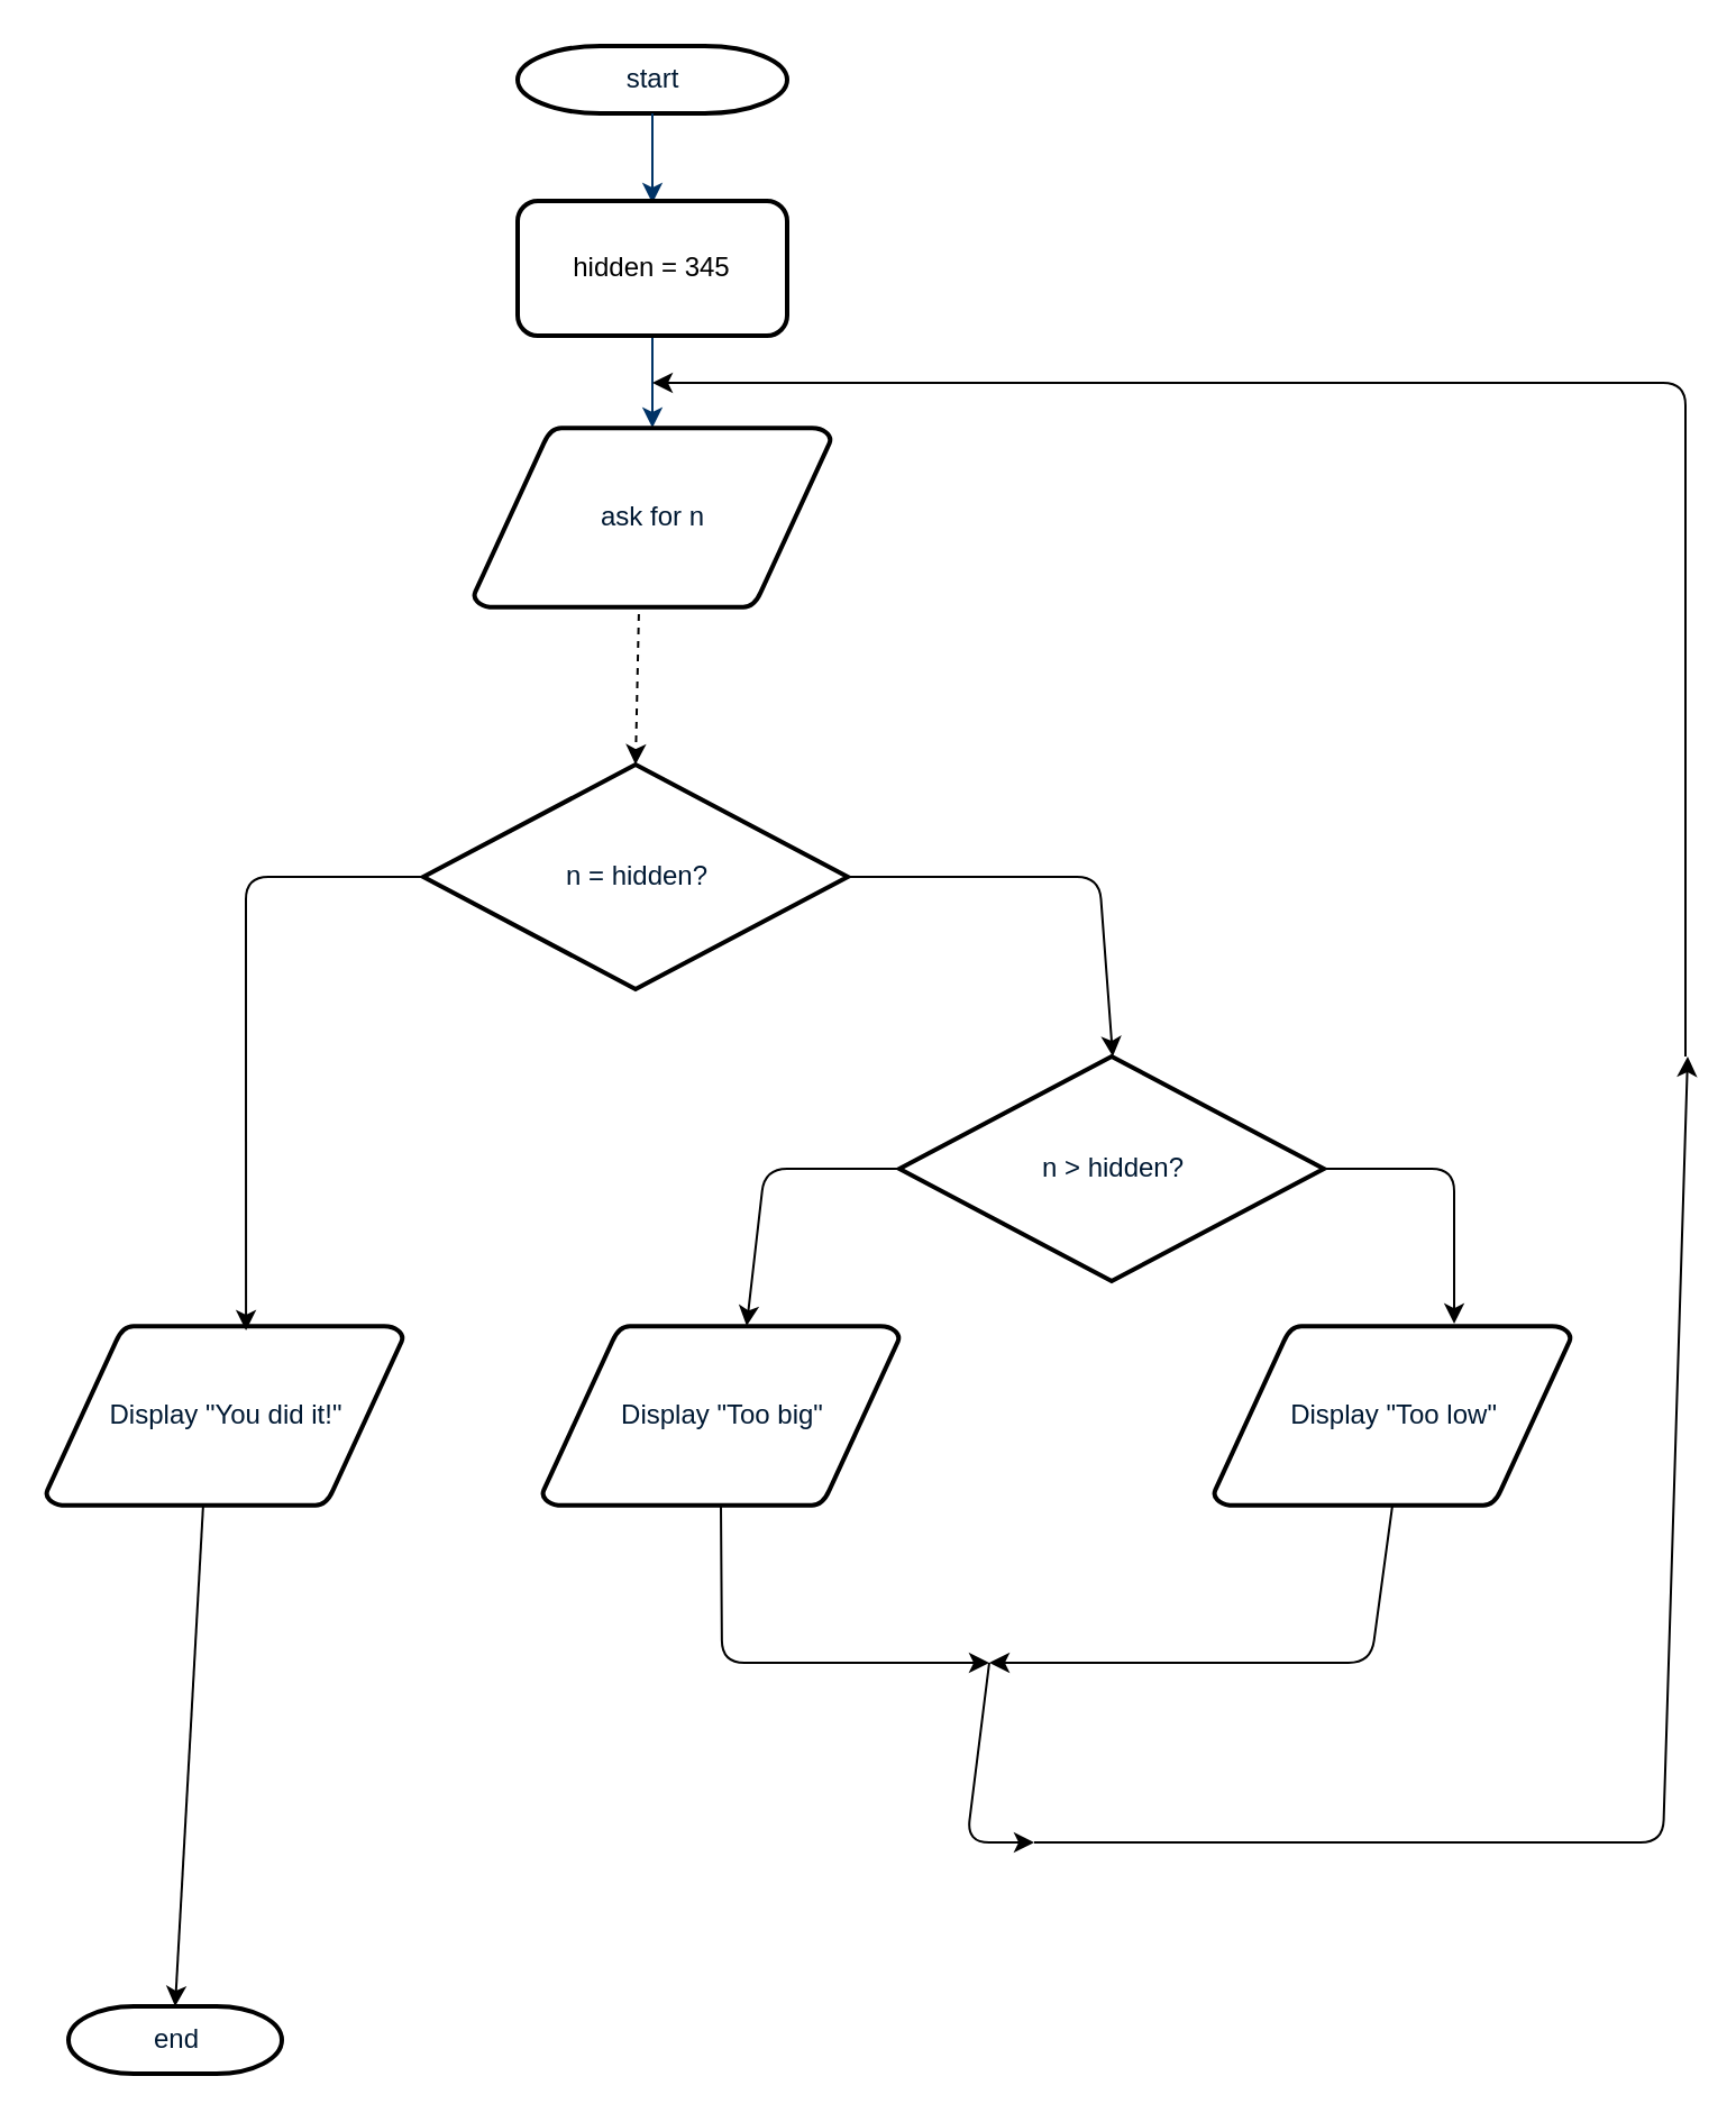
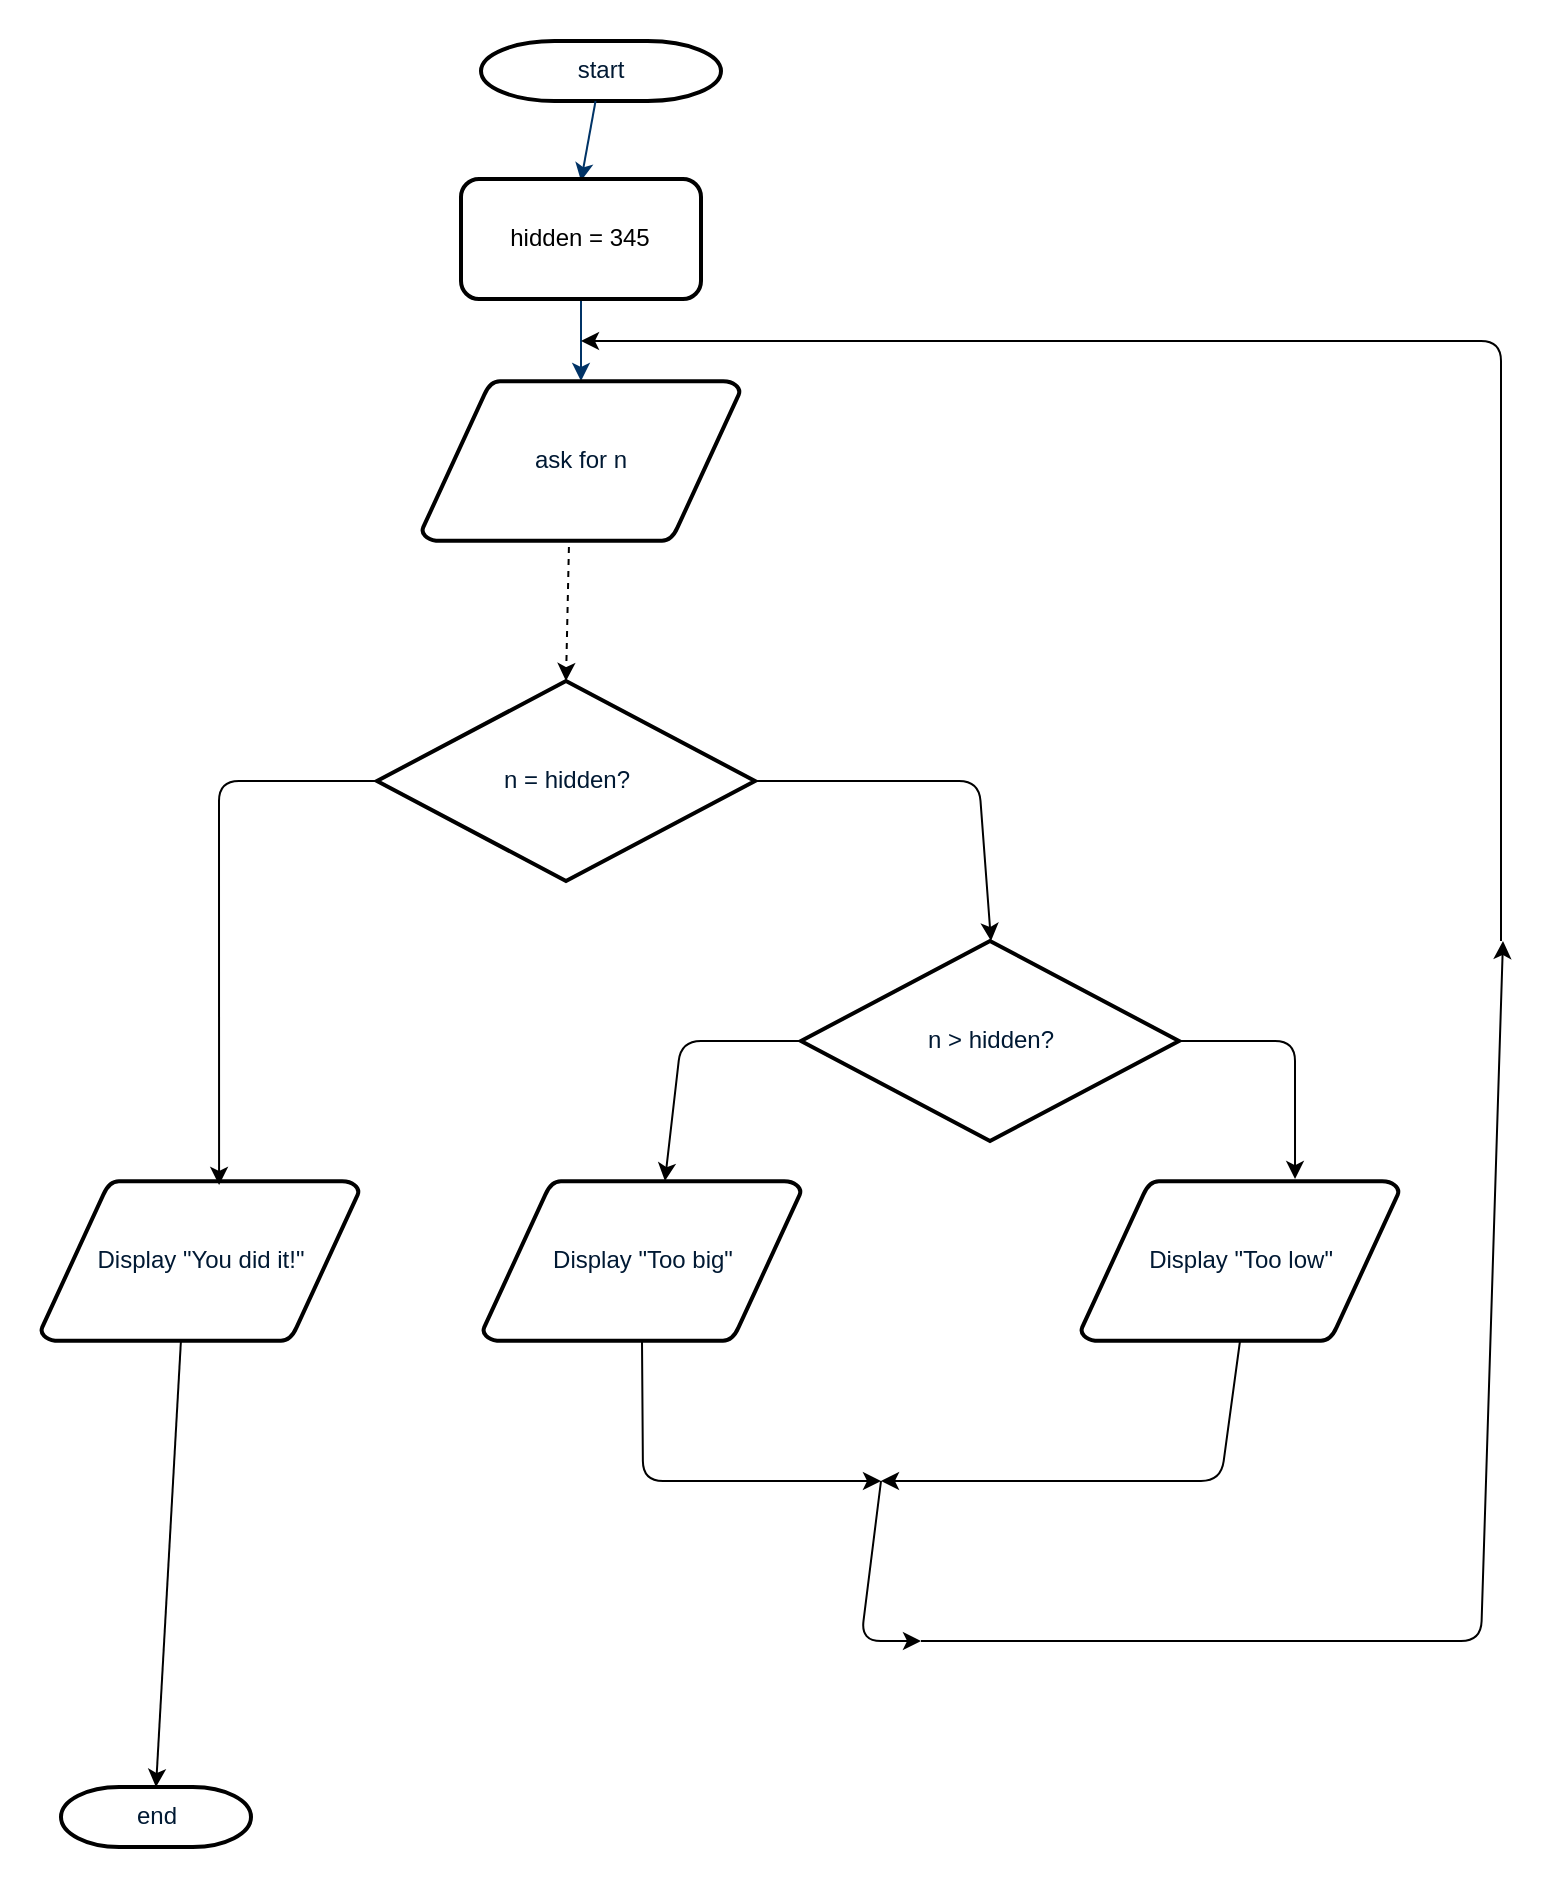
  <mxCell id="0" />
  <mxCell id="1" parent="0" />
- <mxCell id="2" value="start" style="shape=mxgraph.flowchart.terminator;fillColor=#FFFFFF;strokeColor=#000000;strokeWidth=2;gradientColor=none;gradientDirection=north;fontColor=#001933;fontStyle=0;html=1;" vertex="1" parent="1"><mxGeometry x="230" y="20" width="120" height="30" as="geometry" /></mxCell>
+ <mxCell id="2" value="start" style="shape=mxgraph.flowchart.terminator;fillColor=#FFFFFF;strokeColor=#000000;strokeWidth=2;gradientColor=none;gradientDirection=north;fontColor=#001933;fontStyle=0;html=1;" vertex="1" parent="1"><mxGeometry x="240" y="20" width="120" height="30" as="geometry" /></mxCell>
  <mxCell id="3" style="fontColor=#001933;fontStyle=1;strokeColor=#003366;strokeWidth=1;html=1;" edge="1" parent="1" source="2"><mxGeometry relative="1" as="geometry"><mxPoint x="290" y="90" as="targetPoint" /></mxGeometry></mxCell>
  <mxCell id="4" style="fontColor=#001933;fontStyle=1;strokeColor=#003366;strokeWidth=1;html=1;" edge="1" parent="1" source="5" target="7"><mxGeometry relative="1" as="geometry"><mxPoint x="290" y="170" as="sourcePoint" /><mxPoint x="290" y="210" as="targetPoint" /></mxGeometry></mxCell>
  <mxCell id="5" value="hidden = 345" style="rounded=1;whiteSpace=wrap;html=1;strokeWidth=2;" vertex="1" parent="1"><mxGeometry x="230" y="89" width="120" height="60" as="geometry" /></mxCell>
  <mxCell id="6" value="n = hidden?" style="shape=mxgraph.flowchart.decision;fillColor=#FFFFFF;strokeColor=#000000;strokeWidth=2;gradientColor=none;gradientDirection=north;fontColor=#001933;fontStyle=0;html=1;" vertex="1" parent="1"><mxGeometry x="188" y="340" width="189" height="100" as="geometry" /></mxCell>
  <mxCell id="7" value="ask for n" style="shape=mxgraph.flowchart.data;fillColor=#FFFFFF;strokeColor=#000000;strokeWidth=2;gradientColor=none;gradientDirection=north;fontColor=#001933;fontStyle=0;html=1;" vertex="1" parent="1"><mxGeometry x="210.5" y="190" width="159" height="80" as="geometry" /></mxCell>
  <mxCell id="8" value="n &amp;gt; hidden?" style="shape=mxgraph.flowchart.decision;fillColor=#FFFFFF;strokeColor=#000000;strokeWidth=2;gradientColor=none;gradientDirection=north;fontColor=#001933;fontStyle=0;html=1;" vertex="1" parent="1"><mxGeometry x="400" y="470" width="189" height="100" as="geometry" /></mxCell>
  <mxCell id="9" value="" style="endArrow=classic;html=1;exitX=1;exitY=0.5;exitDx=0;exitDy=0;exitPerimeter=0;" edge="1" parent="1" source="6"><mxGeometry width="50" height="50" relative="1" as="geometry"><mxPoint x="190" y="640" as="sourcePoint" /><mxPoint x="495" y="470" as="targetPoint" /><Array as="points"><mxPoint x="489" y="390" /></Array></mxGeometry></mxCell>
  <mxCell id="10" value="Display &quot;Too big&quot;" style="shape=mxgraph.flowchart.data;fillColor=#FFFFFF;strokeColor=#000000;strokeWidth=2;gradientColor=none;gradientDirection=north;fontColor=#001933;fontStyle=0;html=1;" vertex="1" parent="1"><mxGeometry x="241" y="590" width="159" height="80" as="geometry" /></mxCell>
  <mxCell id="11" value="Display &quot;Too low&quot;" style="shape=mxgraph.flowchart.data;fillColor=#FFFFFF;strokeColor=#000000;strokeWidth=2;gradientColor=none;gradientDirection=north;fontColor=#001933;fontStyle=0;html=1;" vertex="1" parent="1"><mxGeometry x="540" y="590" width="159" height="80" as="geometry" /></mxCell>
  <mxCell id="12" value="Display &quot;You did it!&quot;" style="shape=mxgraph.flowchart.data;fillColor=#FFFFFF;strokeColor=#000000;strokeWidth=2;gradientColor=none;gradientDirection=north;fontColor=#001933;fontStyle=0;html=1;" vertex="1" parent="1"><mxGeometry x="20" y="590" width="159" height="80" as="geometry" /></mxCell>
  <mxCell id="13" value="" style="endArrow=classic;html=1;exitX=0.462;exitY=1.038;exitDx=0;exitDy=0;exitPerimeter=0;entryX=0.5;entryY=0;entryDx=0;entryDy=0;entryPerimeter=0;dashed=1;" edge="1" parent="1" source="7" target="6"><mxGeometry width="50" height="50" relative="1" as="geometry"><mxPoint x="520" y="400" as="sourcePoint" /><mxPoint x="570" y="350" as="targetPoint" /></mxGeometry></mxCell>
  <mxCell id="14" value="" style="endArrow=classic;html=1;entryX=0.673;entryY=-0.012;entryDx=0;entryDy=0;entryPerimeter=0;" edge="1" parent="1" target="11"><mxGeometry width="50" height="50" relative="1" as="geometry"><mxPoint x="590" y="520" as="sourcePoint" /><mxPoint x="644.5" y="480" as="targetPoint" /><Array as="points"><mxPoint x="647" y="520" /></Array></mxGeometry></mxCell>
  <mxCell id="15" value="" style="endArrow=classic;html=1;entryX=0.572;entryY=0;entryDx=0;entryDy=0;entryPerimeter=0;exitX=0;exitY=0.5;exitDx=0;exitDy=0;exitPerimeter=0;" edge="1" parent="1" source="8" target="10"><mxGeometry width="50" height="50" relative="1" as="geometry"><mxPoint x="0" y="900" as="sourcePoint" /><mxPoint x="50" y="850" as="targetPoint" /><Array as="points"><mxPoint x="340" y="520" /></Array></mxGeometry></mxCell>
  <mxCell id="16" value="" style="endArrow=classic;html=1;entryX=0.56;entryY=0.025;entryDx=0;entryDy=0;entryPerimeter=0;exitX=0;exitY=0.5;exitDx=0;exitDy=0;exitPerimeter=0;" edge="1" parent="1" source="6" target="12"><mxGeometry width="50" height="50" relative="1" as="geometry"><mxPoint x="10" y="820" as="sourcePoint" /><mxPoint x="60" y="770" as="targetPoint" /><Array as="points"><mxPoint x="109" y="390" /></Array></mxGeometry></mxCell>
  <mxCell id="17" value="" style="endArrow=classic;html=1;" edge="1" parent="1"><mxGeometry width="50" height="50" relative="1" as="geometry"><mxPoint x="460" y="820" as="sourcePoint" /><mxPoint x="751" y="470" as="targetPoint" /><Array as="points"><mxPoint x="740" y="820" /></Array></mxGeometry></mxCell>
  <mxCell id="18" value="" style="endArrow=classic;html=1;exitX=0.5;exitY=1;exitDx=0;exitDy=0;exitPerimeter=0;" edge="1" parent="1" source="10"><mxGeometry width="50" height="50" relative="1" as="geometry"><mxPoint x="295.5" y="730" as="sourcePoint" /><mxPoint x="440" y="740" as="targetPoint" /><Array as="points"><mxPoint x="321" y="740" /></Array></mxGeometry></mxCell>
  <mxCell id="19" value="" style="endArrow=classic;html=1;exitX=0.5;exitY=1;exitDx=0;exitDy=0;exitPerimeter=0;" edge="1" parent="1" source="11"><mxGeometry width="50" height="50" relative="1" as="geometry"><mxPoint x="560" y="750" as="sourcePoint" /><mxPoint x="440" y="740" as="targetPoint" /><Array as="points"><mxPoint x="610" y="740" /></Array></mxGeometry></mxCell>
  <mxCell id="20" value="" style="endArrow=classic;html=1;" edge="1" parent="1"><mxGeometry width="50" height="50" relative="1" as="geometry"><mxPoint x="440" y="740" as="sourcePoint" /><mxPoint x="460" y="820" as="targetPoint" /><Array as="points"><mxPoint x="430" y="820" /></Array></mxGeometry></mxCell>
  <mxCell id="21" value="" style="endArrow=classic;html=1;" edge="1" parent="1"><mxGeometry width="50" height="50" relative="1" as="geometry"><mxPoint x="750" y="470" as="sourcePoint" /><mxPoint x="290" y="170" as="targetPoint" /><Array as="points"><mxPoint x="750" y="170" /></Array></mxGeometry></mxCell>
  <mxCell id="22" value="end" style="shape=mxgraph.flowchart.terminator;fillColor=#FFFFFF;strokeColor=#000000;strokeWidth=2;gradientColor=none;gradientDirection=north;fontColor=#001933;fontStyle=0;html=1;" vertex="1" parent="1"><mxGeometry x="30" y="893" width="95" height="30" as="geometry" /></mxCell>
  <mxCell id="23" value="" style="endArrow=classic;html=1;exitX=0.44;exitY=1;exitDx=0;exitDy=0;exitPerimeter=0;entryX=0.5;entryY=0;entryDx=0;entryDy=0;entryPerimeter=0;" edge="1" parent="1" source="12" target="22"><mxGeometry width="50" height="50" relative="1" as="geometry"><mxPoint x="80" y="750" as="sourcePoint" /><mxPoint x="130" y="700" as="targetPoint" /></mxGeometry></mxCell>
